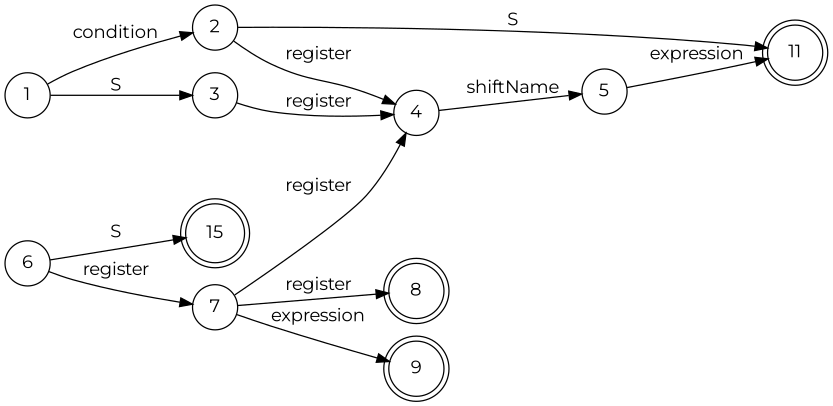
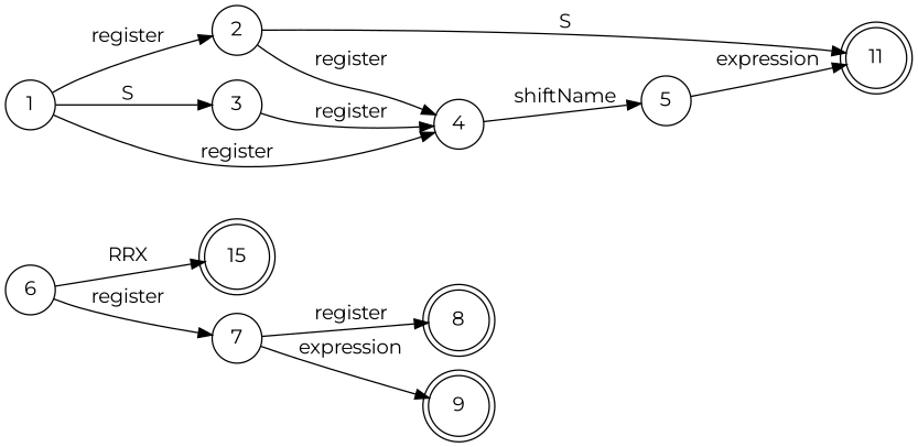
  digraph {
    fontname=Montserrat
    rankdir=LR
    node [fontname=Montserrat shape=circle]
    edge [fontname=Montserrat]
    11 [shape=doublecircle]
    8 [shape=doublecircle]
    9 [shape=doublecircle]
    n4 [label=15 shape=doublecircle]
    1
    2
    3
    4
    5
    6
    7
-   1 -> 2 [label=condition]
+   1 -> 2 [label=register]
    1 -> 3 [label=S]
-   7 -> 4 [label=register]
+   1 -> 4 [label=register]
    2 -> 11 [label=S]
    2 -> 4 [label=register]
    3 -> 4 [label=register]
    4 -> 5 [label=shiftName]
    5 -> 11 [label=expression]
-   6 -> n4 [label=S]
+   6 -> n4 [label=RRX]
    6 -> 7 [label=register]
    7 -> 8 [label=register]
    7 -> 9 [label=expression]
  }
